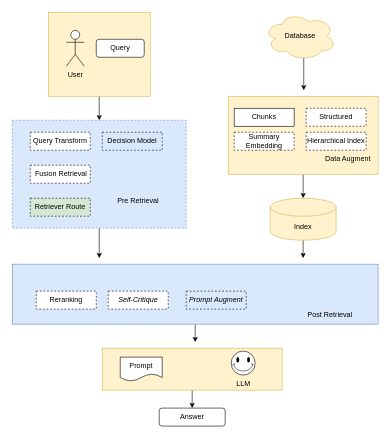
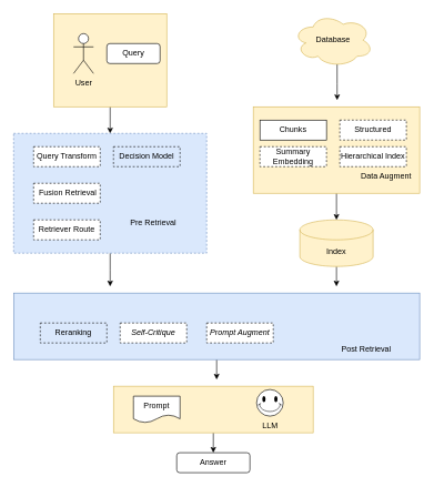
  <mxCell id="0" />
  <mxCell id="1" parent="0" />
  <mxCell id="2" style="edgeStyle=orthogonalEdgeStyle;rounded=0;orthogonalLoop=1;jettySize=auto;html=1;exitX=0.5;exitY=1;exitDx=0;exitDy=0;entryX=0.5;entryY=0;entryDx=0;entryDy=0;" edge="1" parent="1" source="3" target="7"><mxGeometry relative="1" as="geometry" /></mxCell>
  <mxCell id="3" value="" style="rounded=0;whiteSpace=wrap;html=1;fillColor=#fff2cc;strokeColor=#d6b656;" vertex="1" parent="1"><mxGeometry x="80" y="20" width="170" height="140" as="geometry" /></mxCell>
  <mxCell id="4" value="User" style="shape=umlActor;verticalLabelPosition=bottom;verticalAlign=top;html=1;outlineConnect=0;" vertex="1" parent="1"><mxGeometry x="110" y="50" width="30" height="60" as="geometry" /></mxCell>
  <mxCell id="5" value="Query" style="rounded=1;whiteSpace=wrap;html=1;" vertex="1" parent="1"><mxGeometry x="160" y="65" width="80" height="30" as="geometry" /></mxCell>
  <mxCell id="6" style="edgeStyle=orthogonalEdgeStyle;rounded=0;orthogonalLoop=1;jettySize=auto;html=1;exitX=0.5;exitY=1;exitDx=0;exitDy=0;" edge="1" parent="1" source="7"><mxGeometry relative="1" as="geometry"><mxPoint x="165" y="430" as="targetPoint" /></mxGeometry></mxCell>
  <mxCell id="7" value="" style="rounded=0;whiteSpace=wrap;html=1;fillColor=#dae8fc;strokeColor=#6c8ebf;dashed=1;" vertex="1" parent="1"><mxGeometry x="20" y="200" width="290" height="180" as="geometry" /></mxCell>
  <mxCell id="8" value="Query Transform&lt;br&gt;" style="rounded=0;whiteSpace=wrap;html=1;dashed=1;" vertex="1" parent="1"><mxGeometry x="50" y="220" width="100" height="30" as="geometry" /></mxCell>
  <mxCell id="9" value="&amp;nbsp;Fusion Retrieval" style="rounded=0;whiteSpace=wrap;html=1;dashed=1;" vertex="1" parent="1"><mxGeometry x="50" y="275" width="100" height="30" as="geometry" /></mxCell>
- <mxCell id="10" value="Retriever Route" style="rounded=0;whiteSpace=wrap;html=1;dashed=1;fillColor=#d5e8d4;" vertex="1" parent="1"><mxGeometry x="50" y="330" width="100" height="30" as="geometry" /></mxCell>
+ <mxCell id="10" value="Retriever Route" style="rounded=0;whiteSpace=wrap;html=1;dashed=1;" vertex="1" parent="1"><mxGeometry x="50" y="330" width="100" height="30" as="geometry" /></mxCell>
  <mxCell id="11" value="Decision Model" style="rounded=0;whiteSpace=wrap;html=1;dashed=1;fillColor=#dae8fc;" vertex="1" parent="1"><mxGeometry x="170" y="220" width="100" height="30" as="geometry" /></mxCell>
  <mxCell id="12" value="Pre Retrieval" style="text;html=1;strokeColor=none;fillColor=none;align=center;verticalAlign=middle;whiteSpace=wrap;rounded=0;" vertex="1" parent="1"><mxGeometry x="190" y="320" width="80" height="30" as="geometry" /></mxCell>
  <mxCell id="13" style="edgeStyle=orthogonalEdgeStyle;rounded=0;orthogonalLoop=1;jettySize=auto;html=1;exitX=0.5;exitY=1;exitDx=0;exitDy=0;exitPerimeter=0;" edge="1" parent="1" source="14"><mxGeometry relative="1" as="geometry"><mxPoint x="505" y="430" as="targetPoint" /></mxGeometry></mxCell>
  <mxCell id="14" value="Index" style="shape=cylinder3;whiteSpace=wrap;html=1;boundedLbl=1;backgroundOutline=1;size=15;fillColor=#fff2cc;strokeColor=#d6b656;" vertex="1" parent="1"><mxGeometry x="450" y="330" width="110" height="70" as="geometry" /></mxCell>
  <mxCell id="15" style="edgeStyle=orthogonalEdgeStyle;rounded=0;orthogonalLoop=1;jettySize=auto;html=1;exitX=0.5;exitY=1;exitDx=0;exitDy=0;" edge="1" parent="1" source="16" target="14"><mxGeometry relative="1" as="geometry" /></mxCell>
  <mxCell id="16" value="" style="rounded=0;whiteSpace=wrap;html=1;fillColor=#fff2cc;strokeColor=#d6b656;" vertex="1" parent="1"><mxGeometry x="380" y="160" width="250" height="130" as="geometry" /></mxCell>
  <mxCell id="17" value="Chunks" style="rounded=0;whiteSpace=wrap;html=1;" vertex="1" parent="1"><mxGeometry x="390" y="180" width="100" height="30" as="geometry" /></mxCell>
  <mxCell id="18" value="Structured" style="rounded=0;whiteSpace=wrap;html=1;dashed=1;" vertex="1" parent="1"><mxGeometry x="510" y="180" width="100" height="30" as="geometry" /></mxCell>
  <mxCell id="19" value="Summary Embedding" style="rounded=0;whiteSpace=wrap;html=1;dashed=1;" vertex="1" parent="1"><mxGeometry x="390" y="220" width="100" height="30" as="geometry" /></mxCell>
  <mxCell id="20" value="Hierarchical Index" style="rounded=0;whiteSpace=wrap;html=1;dashed=1;" vertex="1" parent="1"><mxGeometry x="510" y="220" width="100" height="30" as="geometry" /></mxCell>
  <mxCell id="21" style="edgeStyle=orthogonalEdgeStyle;rounded=0;orthogonalLoop=1;jettySize=auto;html=1;exitX=0.55;exitY=0.95;exitDx=0;exitDy=0;exitPerimeter=0;" edge="1" parent="1" source="22"><mxGeometry relative="1" as="geometry"><mxPoint x="506" y="150" as="targetPoint" /></mxGeometry></mxCell>
  <mxCell id="22" value="Database" style="ellipse;shape=cloud;whiteSpace=wrap;html=1;fillColor=#fff2cc;strokeColor=#d6b656;" vertex="1" parent="1"><mxGeometry x="440" y="20" width="120" height="80" as="geometry" /></mxCell>
  <mxCell id="23" style="edgeStyle=orthogonalEdgeStyle;rounded=0;orthogonalLoop=1;jettySize=auto;html=1;exitX=0.5;exitY=1;exitDx=0;exitDy=0;" edge="1" parent="1" source="24"><mxGeometry relative="1" as="geometry"><mxPoint x="325" y="570" as="targetPoint" /></mxGeometry></mxCell>
  <mxCell id="24" value="" style="rounded=0;whiteSpace=wrap;html=1;fillColor=#dae8fc;strokeColor=#6c8ebf;" vertex="1" parent="1"><mxGeometry x="20" y="440" width="610" height="100" as="geometry" /></mxCell>
- <mxCell id="25" value="Reranking" style="rounded=0;whiteSpace=wrap;html=1;dashed=1;" vertex="1" parent="1"><mxGeometry x="60" y="485" width="100" height="30" as="geometry" /></mxCell>
+ <mxCell id="25" value="Reranking" style="rounded=0;whiteSpace=wrap;html=1;dashed=1;fillColor=#dae8fc;" vertex="1" parent="1"><mxGeometry x="60" y="485" width="100" height="30" as="geometry" /></mxCell>
  <mxCell id="26" value="&lt;div&gt;&lt;div&gt;&lt;i&gt;Self-Critique&lt;/i&gt;&lt;/div&gt;&lt;/div&gt;" style="rounded=0;whiteSpace=wrap;html=1;dashed=1;" vertex="1" parent="1"><mxGeometry x="180" y="485" width="100" height="30" as="geometry" /></mxCell>
- <mxCell id="27" value="&lt;div&gt;&lt;div&gt;&lt;i&gt;Prompt Augment&lt;/i&gt;&lt;/div&gt;&lt;/div&gt;" style="rounded=0;whiteSpace=wrap;html=1;dashed=1;fillColor=#dae8fc;" vertex="1" parent="1"><mxGeometry x="310" y="485" width="100" height="30" as="geometry" /></mxCell>
+ <mxCell id="27" value="&lt;div&gt;&lt;div&gt;&lt;i&gt;Prompt Augment&lt;/i&gt;&lt;/div&gt;&lt;/div&gt;" style="rounded=0;whiteSpace=wrap;html=1;dashed=1;" vertex="1" parent="1"><mxGeometry x="310" y="485" width="100" height="30" as="geometry" /></mxCell>
  <mxCell id="28" value="Post Retrieval" style="text;html=1;strokeColor=none;fillColor=none;align=center;verticalAlign=middle;whiteSpace=wrap;rounded=0;" vertex="1" parent="1"><mxGeometry x="510" y="510" width="80" height="30" as="geometry" /></mxCell>
  <mxCell id="29" value="Data Augment" style="text;html=1;strokeColor=none;fillColor=none;align=center;verticalAlign=middle;whiteSpace=wrap;rounded=0;" vertex="1" parent="1"><mxGeometry x="540" y="250" width="80" height="30" as="geometry" /></mxCell>
  <mxCell id="30" style="edgeStyle=orthogonalEdgeStyle;rounded=0;orthogonalLoop=1;jettySize=auto;html=1;exitX=0.5;exitY=1;exitDx=0;exitDy=0;entryX=0.5;entryY=0;entryDx=0;entryDy=0;" edge="1" parent="1" source="31" target="34"><mxGeometry relative="1" as="geometry" /></mxCell>
  <mxCell id="31" value="" style="rounded=0;whiteSpace=wrap;html=1;fillColor=#fff2cc;strokeColor=#d6b656;" vertex="1" parent="1"><mxGeometry x="170" y="580" width="300" height="70" as="geometry" /></mxCell>
  <mxCell id="32" value="Prompt" style="shape=document;whiteSpace=wrap;html=1;boundedLbl=1;" vertex="1" parent="1"><mxGeometry x="200" y="595" width="70" height="40" as="geometry" /></mxCell>
  <mxCell id="33" value="LLM&lt;br&gt;" style="verticalLabelPosition=bottom;verticalAlign=top;html=1;shape=mxgraph.basic.smiley" vertex="1" parent="1"><mxGeometry x="385" y="585" width="40" height="40" as="geometry" /></mxCell>
  <mxCell id="34" value="Answer" style="rounded=1;whiteSpace=wrap;html=1;" vertex="1" parent="1"><mxGeometry x="265" y="680" width="110" height="30" as="geometry" /></mxCell>
